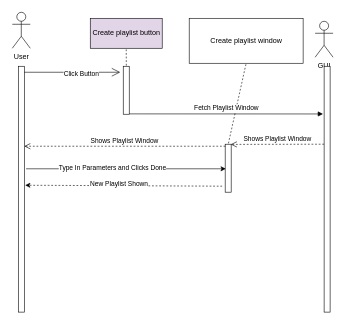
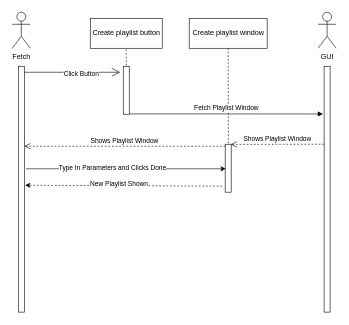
  <mxCell id="0" />
  <mxCell id="1" parent="0" />
- <mxCell id="2" value="User" style="shape=umlActor;verticalLabelPosition=bottom;labelBackgroundColor=#ffffff;verticalAlign=top;html=1;outlineConnect=0;" vertex="1" parent="1"><mxGeometry x="20" y="20" width="30" height="60" as="geometry" /></mxCell>
+ <mxCell id="2" value="Fetch" style="shape=umlActor;verticalLabelPosition=bottom;labelBackgroundColor=#ffffff;verticalAlign=top;html=1;outlineConnect=0;" vertex="1" parent="1"><mxGeometry x="20" y="20" width="30" height="60" as="geometry" /></mxCell>
  <mxCell id="3" value="" style="html=1;points=[];perimeter=orthogonalPerimeter;" vertex="1" parent="1"><mxGeometry x="30" y="110" width="10" height="410" as="geometry" /></mxCell>
- <mxCell id="4" value="Create playlist button" style="html=1;fillColor=#e1d5e7;" vertex="1" parent="1"><mxGeometry x="150" y="30" width="120" height="50" as="geometry" /></mxCell>
+ <mxCell id="4" value="Create playlist button" style="html=1;" vertex="1" parent="1"><mxGeometry x="150" y="30" width="120" height="50" as="geometry" /></mxCell>
  <mxCell id="5" value="" style="html=1;points=[];perimeter=orthogonalPerimeter;" vertex="1" parent="1"><mxGeometry x="205" y="110" width="10" height="80" as="geometry" /></mxCell>
  <mxCell id="6" value="" style="endArrow=open;endFill=1;endSize=12;html=1;" edge="1" parent="1"><mxGeometry width="160" relative="1" as="geometry"><mxPoint x="40" y="120" as="sourcePoint" /><mxPoint x="200" y="120" as="targetPoint" /></mxGeometry></mxCell>
  <mxCell id="7" value="Click Button" style="edgeLabel;html=1;align=center;verticalAlign=middle;resizable=0;points=[];" vertex="1" connectable="0" parent="6"><mxGeometry x="0.177" y="-1" relative="1" as="geometry"><mxPoint as="offset" /></mxGeometry></mxCell>
- <mxCell id="8" value="Create playlist window" style="html=1;" vertex="1" parent="1"><mxGeometry x="315" y="30" width="190" height="75" as="geometry" /></mxCell>
+ <mxCell id="8" value="Create playlist window" style="html=1;" vertex="1" parent="1"><mxGeometry x="315" y="30" width="130" height="50" as="geometry" /></mxCell>
  <mxCell id="9" value="" style="html=1;points=[];perimeter=orthogonalPerimeter;" vertex="1" parent="1"><mxGeometry x="375" y="240" width="10" height="80" as="geometry" /></mxCell>
  <mxCell id="10" value="" style="endArrow=none;dashed=1;html=1;entryX=0.5;entryY=1;entryDx=0;entryDy=0;exitX=0.543;exitY=-0.018;exitDx=0;exitDy=0;exitPerimeter=0;" edge="1" parent="1" source="9" target="8"><mxGeometry width="50" height="50" relative="1" as="geometry"><mxPoint x="380" y="191" as="sourcePoint" /><mxPoint x="450" y="110" as="targetPoint" /></mxGeometry></mxCell>
  <mxCell id="11" value="" style="endArrow=none;dashed=1;html=1;exitX=0.514;exitY=-0.014;exitDx=0;exitDy=0;exitPerimeter=0;entryX=0.5;entryY=1;entryDx=0;entryDy=0;" edge="1" parent="1" source="5" target="4"><mxGeometry width="50" height="50" relative="1" as="geometry"><mxPoint x="270" y="160" as="sourcePoint" /><mxPoint x="320" y="110" as="targetPoint" /></mxGeometry></mxCell>
- <mxCell id="12" value="GUI" style="shape=umlActor;verticalLabelPosition=bottom;labelBackgroundColor=#ffffff;verticalAlign=top;html=1;" vertex="1" parent="1"><mxGeometry x="525" y="35" width="30" height="60" as="geometry" /></mxCell>
+ <mxCell id="12" value="GUI" style="shape=umlActor;verticalLabelPosition=bottom;labelBackgroundColor=#ffffff;verticalAlign=top;html=1;" vertex="1" parent="1"><mxGeometry x="530" y="20" width="30" height="60" as="geometry" /></mxCell>
  <mxCell id="13" value="" style="html=1;points=[];perimeter=orthogonalPerimeter;" vertex="1" parent="1"><mxGeometry x="540" y="110" width="10" height="410" as="geometry" /></mxCell>
  <mxCell id="14" value="Fetch Playlist Window" style="html=1;verticalAlign=bottom;endArrow=block;entryX=-0.186;entryY=0.194;entryDx=0;entryDy=0;entryPerimeter=0;" edge="1" parent="1" target="13"><mxGeometry width="80" relative="1" as="geometry"><mxPoint x="215" y="189.43" as="sourcePoint" /><mxPoint x="370" y="189" as="targetPoint" /><mxPoint as="offset" /></mxGeometry></mxCell>
  <mxCell id="15" value="Shows Playlist Window" style="html=1;verticalAlign=bottom;endArrow=open;dashed=1;endSize=8;entryX=0.943;entryY=0.004;entryDx=0;entryDy=0;entryPerimeter=0;" edge="1" parent="1" target="9"><mxGeometry relative="1" as="geometry"><mxPoint x="540" y="240" as="sourcePoint" /><mxPoint x="460" y="240" as="targetPoint" /></mxGeometry></mxCell>
  <mxCell id="16" value="Shows Playlist Window" style="html=1;verticalAlign=bottom;endArrow=open;dashed=1;endSize=8;exitX=0.029;exitY=0.042;exitDx=0;exitDy=0;exitPerimeter=0;" edge="1" parent="1" source="9" target="3"><mxGeometry relative="1" as="geometry"><mxPoint x="370" y="320" as="sourcePoint" /><mxPoint x="290" y="320" as="targetPoint" /></mxGeometry></mxCell>
  <mxCell id="17" value="" style="endArrow=classic;html=1;" edge="1" parent="1"><mxGeometry width="50" height="50" relative="1" as="geometry"><mxPoint x="43" y="281" as="sourcePoint" /><mxPoint x="376" y="281" as="targetPoint" /></mxGeometry></mxCell>
  <mxCell id="18" value="Type In Parameters and Clicks Done" style="edgeLabel;html=1;align=center;verticalAlign=middle;resizable=0;points=[];" vertex="1" connectable="0" parent="17"><mxGeometry x="-0.139" y="2" relative="1" as="geometry"><mxPoint as="offset" /></mxGeometry></mxCell>
  <mxCell id="19" value="" style="endArrow=classic;html=1;entryX=1.141;entryY=0.484;entryDx=0;entryDy=0;entryPerimeter=0;dashed=1;" edge="1" parent="1" target="3"><mxGeometry width="50" height="50" relative="1" as="geometry"><mxPoint x="370" y="310" as="sourcePoint" /><mxPoint x="240" y="360" as="targetPoint" /></mxGeometry></mxCell>
  <mxCell id="20" value="New Playlist Shown" style="edgeLabel;html=1;align=center;verticalAlign=middle;resizable=0;points=[];" vertex="1" connectable="0" parent="19"><mxGeometry x="0.051" y="-3" relative="1" as="geometry"><mxPoint as="offset" /></mxGeometry></mxCell>
